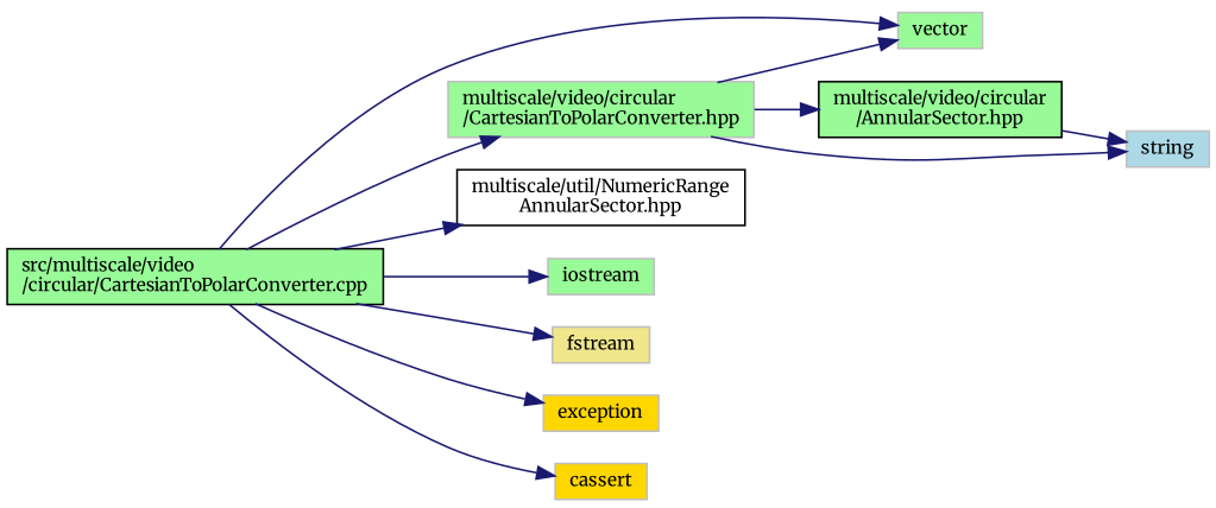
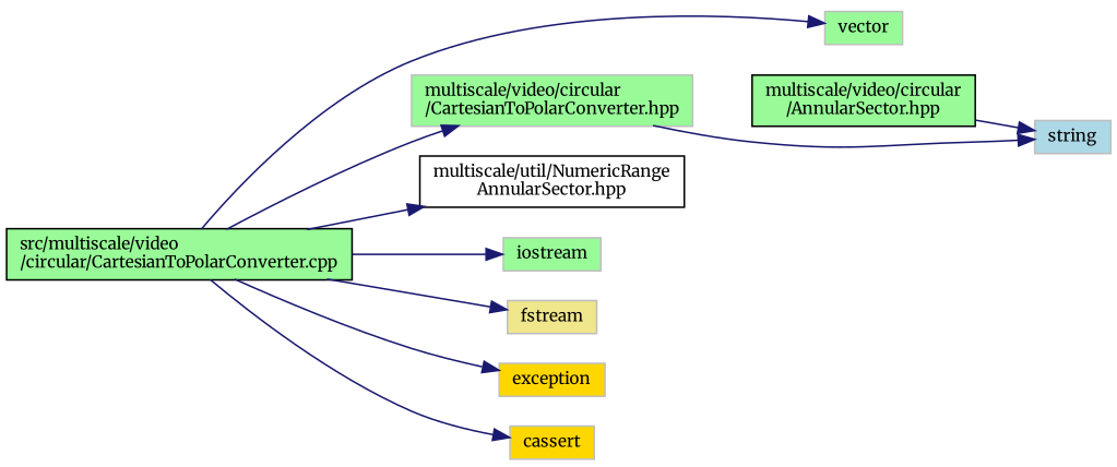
  digraph {
    fontname=Merriweather
    rankdir=LR
    node [color=grey75 fillcolor=palegreen fontname=Merriweather fontsize=10 shape=record style=filled]
    edge [color=midnightblue fontname=Merriweather fontsize=10 labelfontname=Helvetica labelfontsize=10 style=solid]
    n1 [color=black fontcolor=black height=0.2 label="src/multiscale/video\l/circular/CartesianToPolarConverter.cpp" width=0.4]
    n2 [height=0.2 label="multiscale/video/circular\l/CartesianToPolarConverter.hpp" width=0.4]
    n3 [height=0.2 label=vector width=0.4]
    n4 [color=black fillcolor=white height=0.2 label="multiscale/util/NumericRange\lAnnularSector.hpp" width=0.4]
    n5 [height=0.2 label=iostream width=0.4]
    n6 [fillcolor=khaki height=0.2 label=fstream width=0.4]
    n7 [fillcolor=gold height=0.2 label=exception width=0.4]
    n8 [fillcolor=gold height=0.2 label=cassert width=0.4]
    n9 [color=black height=0.2 label="multiscale/video/circular\l/AnnularSector.hpp" width=0.4]
    n10 [fillcolor=lightblue height=0.2 label=string width=0.4]
    n1 -> n2
    n1 -> n3
    n1 -> n4
    n1 -> n5
    n1 -> n6
    n1 -> n7
    n1 -> n8
-   n2 -> n3
-   n2 -> n9
    n2 -> n10
    n9 -> n10
  }
